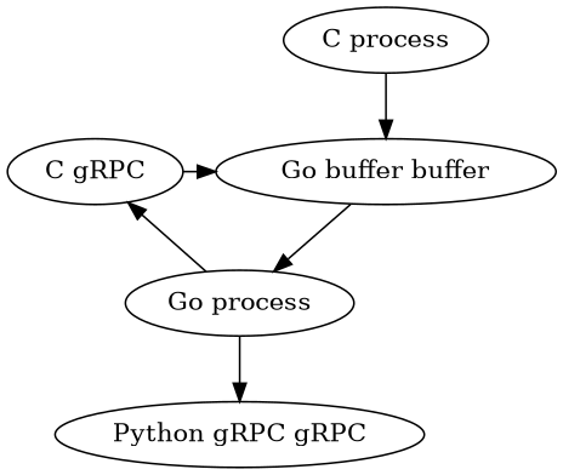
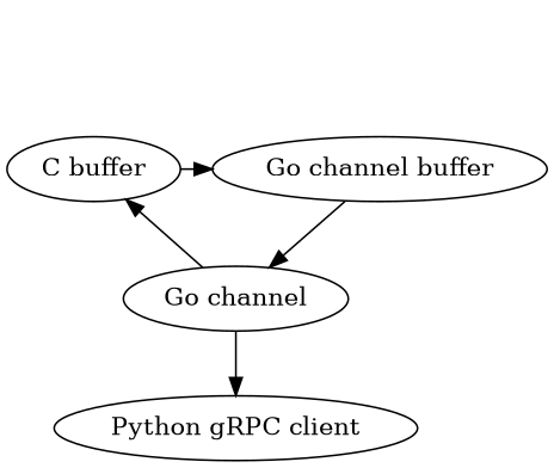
  digraph {
-   "C buffer" [label="C gRPC"]
-   "Go channel buffer" [label="Go buffer buffer"]
-   "Go process"
-   "Python gRPC client" [label="Python gRPC gRPC"]
-   "C process"
+   "C buffer"
+   "Go channel buffer"
+   "Go process" [label="Go channel"]
+   "Python gRPC client"
    subgraph sub_1 {
      rank=same
      "C buffer"
      "Go channel buffer"
    }
    "C buffer" -> "Go channel buffer"
    "Go channel buffer" -> "Go process"
    "Go process" -> "C buffer"
    "Go process" -> "Python gRPC client"
-   "C process" -> "Go channel buffer"
  }
